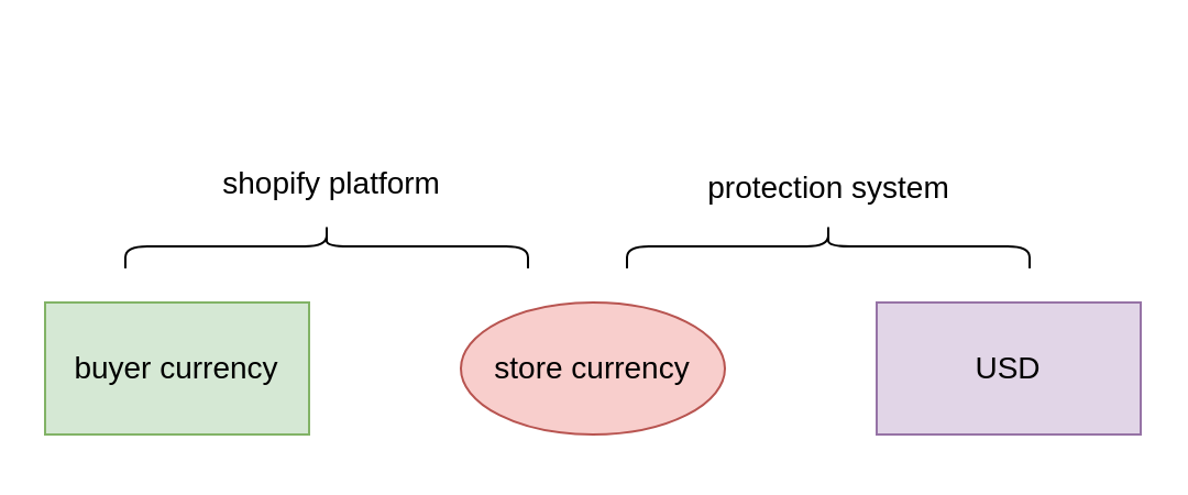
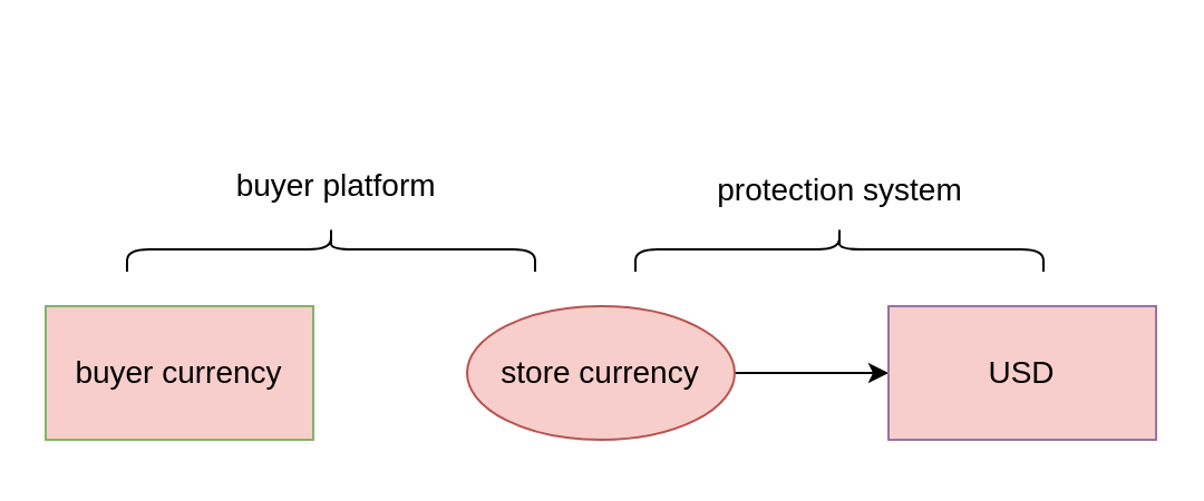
  <mxCell id="0" />
  <mxCell id="1" parent="0" />
- <mxCell id="2" value="&lt;font style=&quot;font-size: 14px;&quot;&gt;buyer currency&lt;/font&gt;" style="rounded=0;whiteSpace=wrap;html=1;fillColor=#d5e8d4;strokeColor=#82b366;" vertex="1" parent="1"><mxGeometry x="20" y="137" width="120" height="60" as="geometry" /></mxCell>
+ <mxCell id="2" value="&lt;font style=&quot;font-size: 14px;&quot;&gt;buyer currency&lt;/font&gt;" style="rounded=0;whiteSpace=wrap;html=1;fillColor=#f8cecc;strokeColor=#82b366;" vertex="1" parent="1"><mxGeometry x="20" y="137" width="120" height="60" as="geometry" /></mxCell>
+ <mxCell id="3" style="edgeStyle=orthogonalEdgeStyle;rounded=0;orthogonalLoop=1;jettySize=auto;html=1;" edge="1" parent="1" source="4" target="5"><mxGeometry relative="1" as="geometry" /></mxCell>
  <mxCell id="4" value="&lt;span style=&quot;font-size: 14px;&quot;&gt;store currency&lt;/span&gt;" style="ellipse;whiteSpace=wrap;html=1;fillColor=#f8cecc;strokeColor=#b85450;" vertex="1" parent="1"><mxGeometry x="209" y="137" width="120" height="60" as="geometry" /></mxCell>
- <mxCell id="5" value="&lt;span style=&quot;font-size: 14px;&quot;&gt;USD&lt;br&gt;&lt;/span&gt;" style="rounded=0;whiteSpace=wrap;html=1;fillColor=#e1d5e7;strokeColor=#9673a6;" vertex="1" parent="1"><mxGeometry x="398" y="137" width="120" height="60" as="geometry" /></mxCell>
+ <mxCell id="5" value="&lt;span style=&quot;font-size: 14px;&quot;&gt;USD&lt;br&gt;&lt;/span&gt;" style="rounded=0;whiteSpace=wrap;html=1;fillColor=#f8cecc;strokeColor=#9673a6;" vertex="1" parent="1"><mxGeometry x="398" y="137" width="120" height="60" as="geometry" /></mxCell>
  <mxCell id="6" value="" style="shape=curlyBracket;whiteSpace=wrap;html=1;rounded=1;flipH=1;labelPosition=right;verticalLabelPosition=middle;align=left;verticalAlign=middle;rotation=-90;" vertex="1" parent="1"><mxGeometry x="138" y="20" width="20" height="183" as="geometry" /></mxCell>
  <mxCell id="7" value="" style="shape=curlyBracket;whiteSpace=wrap;html=1;rounded=1;flipH=1;labelPosition=right;verticalLabelPosition=middle;align=left;verticalAlign=middle;rotation=-90;" vertex="1" parent="1"><mxGeometry x="366" y="20" width="20" height="183" as="geometry" /></mxCell>
- <mxCell id="8" value="&lt;font style=&quot;font-size: 14px;&quot;&gt;shopify platform&amp;nbsp;&lt;/font&gt;" style="text;html=1;align=center;verticalAlign=middle;resizable=0;points=[];autosize=1;strokeColor=none;fillColor=none;" vertex="1" parent="1"><mxGeometry x="91" y="68" width="121" height="29" as="geometry" /></mxCell>
+ <mxCell id="8" value="&lt;font style=&quot;font-size: 14px;&quot;&gt;buyer platform&amp;nbsp;&lt;/font&gt;" style="text;html=1;align=center;verticalAlign=middle;resizable=0;points=[];autosize=1;strokeColor=none;fillColor=none;" vertex="1" parent="1"><mxGeometry x="91" y="68" width="121" height="29" as="geometry" /></mxCell>
  <mxCell id="9" value="&lt;font style=&quot;font-size: 14px;&quot;&gt;protection system&lt;/font&gt;" style="text;html=1;align=center;verticalAlign=middle;resizable=0;points=[];autosize=1;strokeColor=none;fillColor=none;" vertex="1" parent="1"><mxGeometry x="312" y="70" width="128" height="29" as="geometry" /></mxCell>
